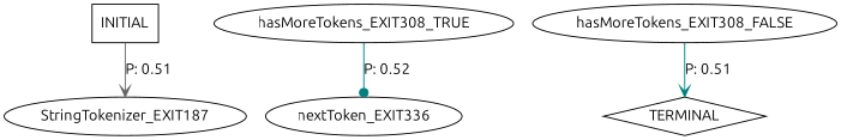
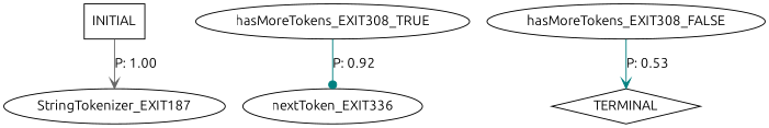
  digraph {
    fontname=Ubuntu
    node [fontname=Ubuntu]
    edge [arrowhead=vee color=teal fontname=Ubuntu]
    n1 [label=StringTokenizer_EXIT187]
    n2 [label=hasMoreTokens_EXIT308_TRUE]
    n3 [label=nextToken_EXIT336]
    n4 [label=hasMoreTokens_EXIT308_FALSE]
    n5 [label=TERMINAL shape=diamond]
    n6 [label=INITIAL shape=box]
-   n2 -> n3 [arrowhead=dot label="P: 0.52"]
-   n4 -> n5 [label="P: 0.51"]
-   n6 -> n1 [color=gray40 label="P: 0.51"]
+   n2 -> n3 [arrowhead=dot label="P: 0.92"]
+   n4 -> n5 [label="P: 0.53"]
+   n6 -> n1 [color=gray40 label="P: 1.00"]
  }
